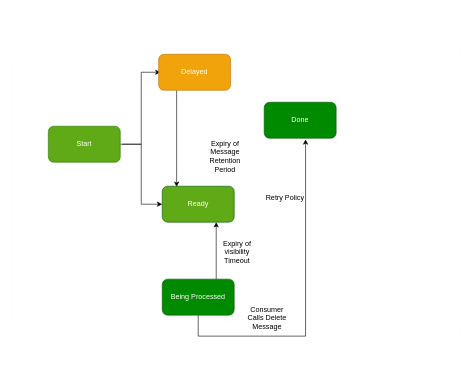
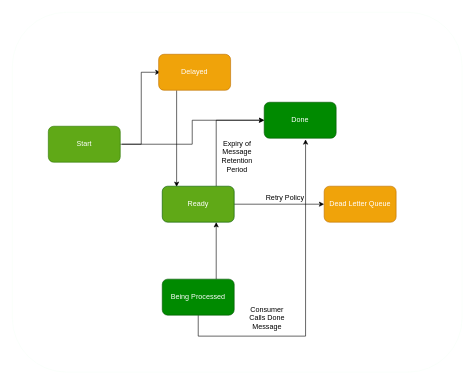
  <mxCell id="0" />
  <mxCell id="1" parent="0" />
  <mxCell id="2" value="" style="rounded=1;whiteSpace=wrap;html=1;strokeColor=#F7FFF8;" vertex="1" parent="1"><mxGeometry x="20" y="20" width="750" height="600" as="geometry" /></mxCell>
  <mxCell id="3" style="edgeStyle=orthogonalEdgeStyle;rounded=0;orthogonalLoop=1;jettySize=auto;html=1;exitX=1;exitY=0.5;exitDx=0;exitDy=0;entryX=0;entryY=0.5;entryDx=0;entryDy=0;" parent="1" edge="1"><mxGeometry relative="1" as="geometry"><mxPoint x="203" y="240" as="sourcePoint" /><mxPoint x="267" y="120" as="targetPoint" /><Array as="points"><mxPoint x="235" y="240" /><mxPoint x="235" y="120" /></Array></mxGeometry></mxCell>
- <mxCell id="4" style="edgeStyle=orthogonalEdgeStyle;rounded=0;orthogonalLoop=1;jettySize=auto;html=1;exitX=1;exitY=0.5;exitDx=0;exitDy=0;entryX=0;entryY=0.5;entryDx=0;entryDy=0;" parent="1" source="5" target="10" edge="1"><mxGeometry relative="1" as="geometry" /></mxCell>
+ <mxCell id="4" style="edgeStyle=orthogonalEdgeStyle;rounded=0;orthogonalLoop=1;jettySize=auto;html=1;exitX=1;exitY=0.5;exitDx=0;exitDy=0;" parent="1" source="5" target="11" edge="1"><mxGeometry relative="1" as="geometry" /></mxCell>
  <mxCell id="5" value="Start" style="rounded=1;whiteSpace=wrap;html=1;fillColor=#60a917;strokeColor=#2D7600;fontColor=#ffffff;" parent="1" vertex="1"><mxGeometry x="80" y="210" width="120" height="60" as="geometry" /></mxCell>
  <mxCell id="6" style="edgeStyle=orthogonalEdgeStyle;rounded=0;orthogonalLoop=1;jettySize=auto;html=1;exitX=0.25;exitY=1;exitDx=0;exitDy=0;entryX=0.2;entryY=0.017;entryDx=0;entryDy=0;entryPerimeter=0;" parent="1" source="7" target="10" edge="1"><mxGeometry relative="1" as="geometry" /></mxCell>
  <mxCell id="7" value="Delayed" style="rounded=1;whiteSpace=wrap;html=1;fillColor=#f0a30a;strokeColor=#BD7000;fontColor=#ffffff;" parent="1" vertex="1"><mxGeometry x="264" y="90" width="120" height="60" as="geometry" /></mxCell>
+ <mxCell id="8" style="edgeStyle=orthogonalEdgeStyle;rounded=0;orthogonalLoop=1;jettySize=auto;html=1;exitX=0.75;exitY=0;exitDx=0;exitDy=0;entryX=0;entryY=0.5;entryDx=0;entryDy=0;" parent="1" source="10" target="11" edge="1"><mxGeometry relative="1" as="geometry" /></mxCell>
+ <mxCell id="9" style="edgeStyle=orthogonalEdgeStyle;rounded=0;orthogonalLoop=1;jettySize=auto;html=1;exitX=1;exitY=0.5;exitDx=0;exitDy=0;" parent="1" source="10" target="15" edge="1"><mxGeometry relative="1" as="geometry" /></mxCell>
  <mxCell id="10" value="Ready" style="rounded=1;whiteSpace=wrap;html=1;fillColor=#60a917;strokeColor=#005700;fontColor=#ffffff;" parent="1" vertex="1"><mxGeometry x="270" y="310" width="120" height="60" as="geometry" /></mxCell>
  <mxCell id="11" value="Done" style="rounded=1;whiteSpace=wrap;html=1;fillColor=#008a00;strokeColor=#005700;fontColor=#ffffff;" parent="1" vertex="1"><mxGeometry x="440" y="170" width="120" height="60" as="geometry" /></mxCell>
  <mxCell id="12" style="edgeStyle=orthogonalEdgeStyle;rounded=0;orthogonalLoop=1;jettySize=auto;html=1;exitX=0.5;exitY=1;exitDx=0;exitDy=0;entryX=0.575;entryY=1.033;entryDx=0;entryDy=0;entryPerimeter=0;" parent="1" source="14" target="11" edge="1"><mxGeometry relative="1" as="geometry"><Array as="points"><mxPoint x="330" y="560" /><mxPoint x="509" y="560" /></Array></mxGeometry></mxCell>
  <mxCell id="13" style="edgeStyle=orthogonalEdgeStyle;rounded=0;orthogonalLoop=1;jettySize=auto;html=1;exitX=0.75;exitY=0;exitDx=0;exitDy=0;" parent="1" source="14" edge="1"><mxGeometry relative="1" as="geometry"><mxPoint x="360" y="370" as="targetPoint" /><Array as="points"><mxPoint x="360" y="370" /></Array></mxGeometry></mxCell>
  <mxCell id="14" value="Being Processed" style="rounded=1;whiteSpace=wrap;html=1;fillColor=#008a00;strokeColor=#005700;fontColor=#ffffff;" parent="1" vertex="1"><mxGeometry x="270" y="465" width="120" height="60" as="geometry" /></mxCell>
- <mxCell id="16" value="Expiry of Message Retention Period" style="text;html=1;strokeColor=none;fillColor=none;align=center;verticalAlign=middle;whiteSpace=wrap;rounded=0;" parent="1" vertex="1"><mxGeometry x="340" y="250" width="70" height="20" as="geometry" /></mxCell>
- <mxCell id="17" value="Consumer Calls Delete Message" style="text;html=1;strokeColor=none;fillColor=none;align=center;verticalAlign=middle;whiteSpace=wrap;rounded=0;" parent="1" vertex="1"><mxGeometry x="410" y="520" width="70" height="20" as="geometry" /></mxCell>
- <mxCell id="18" value="Expiry of visibility Timeout" style="text;html=1;strokeColor=none;fillColor=none;align=center;verticalAlign=middle;whiteSpace=wrap;rounded=0;" parent="1" vertex="1"><mxGeometry x="360" y="410" width="70" height="20" as="geometry" /></mxCell>
+ <mxCell id="15" value="Dead Letter Queue" style="rounded=1;whiteSpace=wrap;html=1;fillColor=#f0a30a;strokeColor=#BD7000;fontColor=#ffffff;" parent="1" vertex="1"><mxGeometry x="540" y="310" width="120" height="60" as="geometry" /></mxCell>
+ <mxCell id="16" value="Expiry of Message Retention Period" style="text;html=1;strokeColor=none;fillColor=none;align=center;verticalAlign=middle;whiteSpace=wrap;rounded=0;" parent="1" vertex="1"><mxGeometry x="360" y="250" width="70" height="20" as="geometry" /></mxCell>
+ <mxCell id="17" value="Consumer Calls Done Message" style="text;html=1;strokeColor=none;fillColor=none;align=center;verticalAlign=middle;whiteSpace=wrap;rounded=0;" parent="1" vertex="1"><mxGeometry x="410" y="520" width="70" height="20" as="geometry" /></mxCell>
  <mxCell id="19" value="Retry Policy" style="text;html=1;strokeColor=none;fillColor=none;align=center;verticalAlign=middle;whiteSpace=wrap;rounded=0;" parent="1" vertex="1"><mxGeometry x="440" y="320" width="70" height="20" as="geometry" /></mxCell>
